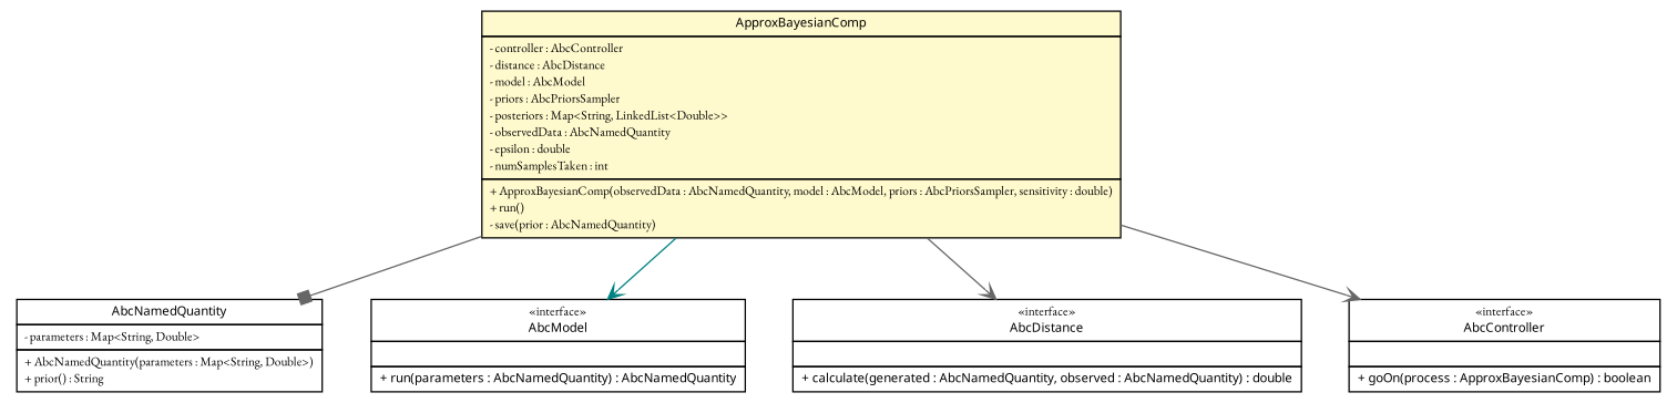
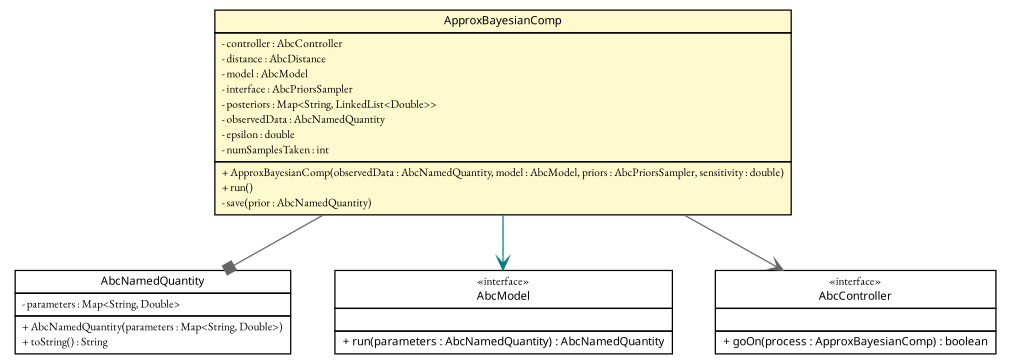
  digraph {
    fontname="EB Garamond"
    nodesep=0.25
    ranksep=0.5
    node [fontcolor=black fontname="EB Garamond" fontsize=9.0 shape=plaintext]
    edge [arrowhead=vee color=gray40 fontcolor=black fontname="EB Garamond" fontsize=10.0 headport=p labelfontname="Trebuchet MS" labelfontsize=10 tailport=p]
-   n1 [label=<<table title="broadwick.abc.ApproxBayesianComp" border="0" cellborder="1" cellspacing="0" cellpadding="2" port="p" bgcolor="lemonChiffon" href="./ApproxBayesianComp.html"> 		<tr><td><table border="0" cellspacing="0" cellpadding="1"> <tr><td align="center" balign="center"><font face="Trebuchet MS"> ApproxBayesianComp </font></td></tr> 		</table></td></tr> 		<tr><td><table border="0" cellspacing="0" cellpadding="1"> <tr><td align="left" balign="left"> - controller : AbcController </td></tr> <tr><td align="left" balign="left"> - distance : AbcDistance </td></tr> <tr><td align="left" balign="left"> - model : AbcModel </td></tr> <tr><td align="left" balign="left"> - priors : AbcPriorsSampler </td></tr> <tr><td align="left" balign="left"> - posteriors : Map&lt;String, LinkedList&lt;Double&gt;&gt; </td></tr> <tr><td align="left" balign="left"> - observedData : AbcNamedQuantity </td></tr> <tr><td align="left" balign="left"> - epsilon : double </td></tr> <tr><td align="left" balign="left"> - numSamplesTaken : int </td></tr> 		</table></td></tr> 		<tr><td><table border="0" cellspacing="0" cellpadding="1"> <tr><td align="left" balign="left"> + ApproxBayesianComp(observedData : AbcNamedQuantity, model : AbcModel, priors : AbcPriorsSampler, sensitivity : double) </td></tr> <tr><td align="left" balign="left"> + run() </td></tr> <tr><td align="left" balign="left"> - save(prior : AbcNamedQuantity) </td></tr> 		</table></td></tr> 		</table>>]
-   n2 [label=<<table title="broadwick.abc.AbcNamedQuantity" border="0" cellborder="1" cellspacing="0" cellpadding="2" port="p" href="./AbcNamedQuantity.html"> 		<tr><td><table border="0" cellspacing="0" cellpadding="1"> <tr><td align="center" balign="center"><font face="Trebuchet MS"> AbcNamedQuantity </font></td></tr> 		</table></td></tr> 		<tr><td><table border="0" cellspacing="0" cellpadding="1"> <tr><td align="left" balign="left"> - parameters : Map&lt;String, Double&gt; </td></tr> 		</table></td></tr> 		<tr><td><table border="0" cellspacing="0" cellpadding="1"> <tr><td align="left" balign="left"> + AbcNamedQuantity(parameters : Map&lt;String, Double&gt;) </td></tr> <tr><td align="left" balign="left"> + prior() : String </td></tr> 		</table></td></tr> 		</table>>]
+   n1 [label=<<table title="broadwick.abc.ApproxBayesianComp" border="0" cellborder="1" cellspacing="0" cellpadding="2" port="p" bgcolor="lemonChiffon" href="./ApproxBayesianComp.html"> 		<tr><td><table border="0" cellspacing="0" cellpadding="1"> <tr><td align="center" balign="center"><font face="Trebuchet MS"> ApproxBayesianComp </font></td></tr> 		</table></td></tr> 		<tr><td><table border="0" cellspacing="0" cellpadding="1"> <tr><td align="left" balign="left"> - controller : AbcController </td></tr> <tr><td align="left" balign="left"> - distance : AbcDistance </td></tr> <tr><td align="left" balign="left"> - model : AbcModel </td></tr> <tr><td align="left" balign="left"> - interface : AbcPriorsSampler </td></tr> <tr><td align="left" balign="left"> - posteriors : Map&lt;String, LinkedList&lt;Double&gt;&gt; </td></tr> <tr><td align="left" balign="left"> - observedData : AbcNamedQuantity </td></tr> <tr><td align="left" balign="left"> - epsilon : double </td></tr> <tr><td align="left" balign="left"> - numSamplesTaken : int </td></tr> 		</table></td></tr> 		<tr><td><table border="0" cellspacing="0" cellpadding="1"> <tr><td align="left" balign="left"> + ApproxBayesianComp(observedData : AbcNamedQuantity, model : AbcModel, priors : AbcPriorsSampler, sensitivity : double) </td></tr> <tr><td align="left" balign="left"> + run() </td></tr> <tr><td align="left" balign="left"> - save(prior : AbcNamedQuantity) </td></tr> 		</table></td></tr> 		</table>>]
+   n2 [label=<<table title="broadwick.abc.AbcNamedQuantity" border="0" cellborder="1" cellspacing="0" cellpadding="2" port="p" href="./AbcNamedQuantity.html"> 		<tr><td><table border="0" cellspacing="0" cellpadding="1"> <tr><td align="center" balign="center"><font face="Trebuchet MS"> AbcNamedQuantity </font></td></tr> 		</table></td></tr> 		<tr><td><table border="0" cellspacing="0" cellpadding="1"> <tr><td align="left" balign="left"> - parameters : Map&lt;String, Double&gt; </td></tr> 		</table></td></tr> 		<tr><td><table border="0" cellspacing="0" cellpadding="1"> <tr><td align="left" balign="left"> + AbcNamedQuantity(parameters : Map&lt;String, Double&gt;) </td></tr> <tr><td align="left" balign="left"> + toString() : String </td></tr> 		</table></td></tr> 		</table>>]
    n3 [label=<<table title="broadwick.abc.AbcModel" border="0" cellborder="1" cellspacing="0" cellpadding="2" port="p" href="./AbcModel.html"> 		<tr><td><table border="0" cellspacing="0" cellpadding="1"> <tr><td align="center" balign="center"> &#171;interface&#187; </td></tr> <tr><td align="center" balign="center"><font face="Trebuchet MS"> AbcModel </font></td></tr> 		</table></td></tr> 		<tr><td><table border="0" cellspacing="0" cellpadding="1"> <tr><td align="left" balign="left">  </td></tr> 		</table></td></tr> 		<tr><td><table border="0" cellspacing="0" cellpadding="1"> <tr><td align="left" balign="left"><font face="Trebuchet MS" point-size="9.0"> + run(parameters : AbcNamedQuantity) : AbcNamedQuantity </font></td></tr> 		</table></td></tr> 		</table>>]
-   n4 [label=<<table title="broadwick.abc.AbcDistance" border="0" cellborder="1" cellspacing="0" cellpadding="2" port="p" href="./AbcDistance.html"> 		<tr><td><table border="0" cellspacing="0" cellpadding="1"> <tr><td align="center" balign="center"> &#171;interface&#187; </td></tr> <tr><td align="center" balign="center"><font face="Trebuchet MS"> AbcDistance </font></td></tr> 		</table></td></tr> 		<tr><td><table border="0" cellspacing="0" cellpadding="1"> <tr><td align="left" balign="left">  </td></tr> 		</table></td></tr> 		<tr><td><table border="0" cellspacing="0" cellpadding="1"> <tr><td align="left" balign="left"><font face="Trebuchet MS" point-size="9.0"> + calculate(generated : AbcNamedQuantity, observed : AbcNamedQuantity) : double </font></td></tr> 		</table></td></tr> 		</table>>]
    n5 [label=<<table title="broadwick.abc.AbcController" border="0" cellborder="1" cellspacing="0" cellpadding="2" port="p" href="./AbcController.html"> 		<tr><td><table border="0" cellspacing="0" cellpadding="1"> <tr><td align="center" balign="center"> &#171;interface&#187; </td></tr> <tr><td align="center" balign="center"><font face="Trebuchet MS"> AbcController </font></td></tr> 		</table></td></tr> 		<tr><td><table border="0" cellspacing="0" cellpadding="1"> <tr><td align="left" balign="left">  </td></tr> 		</table></td></tr> 		<tr><td><table border="0" cellspacing="0" cellpadding="1"> <tr><td align="left" balign="left"><font face="Trebuchet MS" point-size="9.0"> + goOn(process : ApproxBayesianComp) : boolean </font></td></tr> 		</table></td></tr> 		</table>>]
    n1 -> n2 [arrowhead=box]
    n1 -> n3 [color=teal]
-   n1 -> n4
    n1 -> n5
  }
